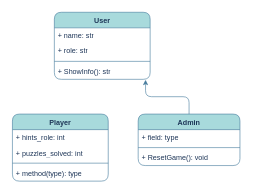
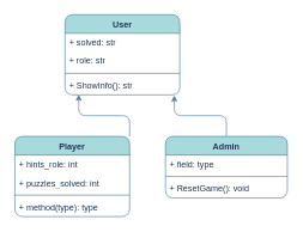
  <mxCell id="0" />
  <mxCell id="1" parent="0" />
  <mxCell id="2" value="User" style="swimlane;fontStyle=1;align=center;verticalAlign=top;childLayout=stackLayout;horizontal=1;startSize=26;horizontalStack=0;resizeParent=1;resizeParentMax=0;resizeLast=0;collapsible=1;marginBottom=0;whiteSpace=wrap;html=1;labelBackgroundColor=none;fillColor=#A8DADC;strokeColor=#457B9D;fontColor=#1D3557;rounded=1;" vertex="1" parent="1"><mxGeometry x="90" y="20" width="160" height="112" as="geometry" /></mxCell>
- <mxCell id="3" value="+ name: str" style="text;strokeColor=none;fillColor=none;align=left;verticalAlign=top;spacingLeft=4;spacingRight=4;overflow=hidden;rotatable=0;points=[[0,0.5],[1,0.5]];portConstraint=eastwest;whiteSpace=wrap;html=1;labelBackgroundColor=none;fontColor=#1D3557;rounded=1;" vertex="1" parent="2"><mxGeometry y="26" width="160" height="24" as="geometry" /></mxCell>
+ <mxCell id="3" value="+ solved: str" style="text;strokeColor=none;fillColor=none;align=left;verticalAlign=top;spacingLeft=4;spacingRight=4;overflow=hidden;rotatable=0;points=[[0,0.5],[1,0.5]];portConstraint=eastwest;whiteSpace=wrap;html=1;labelBackgroundColor=none;fontColor=#1D3557;rounded=1;" vertex="1" parent="2"><mxGeometry y="26" width="160" height="24" as="geometry" /></mxCell>
  <mxCell id="4" value="+ role: str" style="text;strokeColor=none;fillColor=none;align=left;verticalAlign=top;spacingLeft=4;spacingRight=4;overflow=hidden;rotatable=0;points=[[0,0.5],[1,0.5]];portConstraint=eastwest;whiteSpace=wrap;html=1;labelBackgroundColor=none;fontColor=#1D3557;rounded=1;" vertex="1" parent="2"><mxGeometry y="50" width="160" height="28" as="geometry" /></mxCell>
  <mxCell id="5" value="" style="line;strokeWidth=1;fillColor=none;align=left;verticalAlign=middle;spacingTop=-1;spacingLeft=3;spacingRight=3;rotatable=0;labelPosition=right;points=[];portConstraint=eastwest;strokeColor=#457B9D;labelBackgroundColor=none;fontColor=#1D3557;rounded=1;" vertex="1" parent="2"><mxGeometry y="78" width="160" height="8" as="geometry" /></mxCell>
  <mxCell id="6" value="+ ShowInfo(): str" style="text;strokeColor=none;fillColor=none;align=left;verticalAlign=top;spacingLeft=4;spacingRight=4;overflow=hidden;rotatable=0;points=[[0,0.5],[1,0.5]];portConstraint=eastwest;whiteSpace=wrap;html=1;labelBackgroundColor=none;fontColor=#1D3557;rounded=1;" vertex="1" parent="2"><mxGeometry y="86" width="160" height="26" as="geometry" /></mxCell>
  <mxCell id="7" value="Admin" style="swimlane;fontStyle=1;align=center;verticalAlign=top;childLayout=stackLayout;horizontal=1;startSize=26;horizontalStack=0;resizeParent=1;resizeParentMax=0;resizeLast=0;collapsible=1;marginBottom=0;whiteSpace=wrap;html=1;labelBackgroundColor=none;fillColor=#A8DADC;strokeColor=#457B9D;fontColor=#1D3557;rounded=1;" vertex="1" parent="1"><mxGeometry x="230" y="190" width="170" height="86" as="geometry" /></mxCell>
  <mxCell id="8" value="+ field: type" style="text;strokeColor=none;fillColor=none;align=left;verticalAlign=top;spacingLeft=4;spacingRight=4;overflow=hidden;rotatable=0;points=[[0,0.5],[1,0.5]];portConstraint=eastwest;whiteSpace=wrap;html=1;labelBackgroundColor=none;fontColor=#1D3557;rounded=1;" vertex="1" parent="7"><mxGeometry y="26" width="170" height="26" as="geometry" /></mxCell>
  <mxCell id="9" value="" style="line;strokeWidth=1;fillColor=none;align=left;verticalAlign=middle;spacingTop=-1;spacingLeft=3;spacingRight=3;rotatable=0;labelPosition=right;points=[];portConstraint=eastwest;strokeColor=#457B9D;labelBackgroundColor=none;fontColor=#1D3557;rounded=1;" vertex="1" parent="7"><mxGeometry y="52" width="170" height="8" as="geometry" /></mxCell>
  <mxCell id="10" value="+ ResetGame(): void" style="text;strokeColor=none;fillColor=none;align=left;verticalAlign=top;spacingLeft=4;spacingRight=4;overflow=hidden;rotatable=0;points=[[0,0.5],[1,0.5]];portConstraint=eastwest;whiteSpace=wrap;html=1;labelBackgroundColor=none;fontColor=#1D3557;rounded=1;" vertex="1" parent="7"><mxGeometry y="60" width="170" height="26" as="geometry" /></mxCell>
+ <mxCell id="11" style="edgeStyle=orthogonalEdgeStyle;rounded=1;orthogonalLoop=1;jettySize=auto;html=1;exitX=1;exitY=0;exitDx=0;exitDy=0;entryX=0.119;entryY=0.985;entryDx=0;entryDy=0;entryPerimeter=0;labelBackgroundColor=none;strokeColor=#457B9D;fontColor=default;" edge="1" parent="1" source="12" target="6"><mxGeometry relative="1" as="geometry"><mxPoint x="180.154" y="150" as="targetPoint" /></mxGeometry></mxCell>
  <mxCell id="12" value="Player" style="swimlane;fontStyle=1;align=center;verticalAlign=top;childLayout=stackLayout;horizontal=1;startSize=26;horizontalStack=0;resizeParent=1;resizeParentMax=0;resizeLast=0;collapsible=1;marginBottom=0;whiteSpace=wrap;html=1;labelBackgroundColor=none;fillColor=#A8DADC;strokeColor=#457B9D;fontColor=#1D3557;rounded=1;" vertex="1" parent="1"><mxGeometry x="20" y="190" width="160" height="112" as="geometry"><mxRectangle x="425" y="-796" width="70" height="30" as="alternateBounds" /></mxGeometry></mxCell>
  <mxCell id="13" value="+ hints_role: int&lt;div&gt;&lt;br&gt;&lt;/div&gt;" style="text;strokeColor=none;fillColor=none;align=left;verticalAlign=top;spacingLeft=4;spacingRight=4;overflow=hidden;rotatable=0;points=[[0,0.5],[1,0.5]];portConstraint=eastwest;whiteSpace=wrap;html=1;labelBackgroundColor=none;fontColor=#1D3557;rounded=1;" vertex="1" parent="12"><mxGeometry y="26" width="160" height="26" as="geometry" /></mxCell>
  <mxCell id="14" value="+ puzzles_solved: int" style="text;strokeColor=none;fillColor=none;align=left;verticalAlign=top;spacingLeft=4;spacingRight=4;overflow=hidden;rotatable=0;points=[[0,0.5],[1,0.5]];portConstraint=eastwest;whiteSpace=wrap;html=1;labelBackgroundColor=none;fontColor=#1D3557;rounded=1;" vertex="1" parent="12"><mxGeometry y="52" width="160" height="26" as="geometry" /></mxCell>
  <mxCell id="15" value="" style="line;strokeWidth=1;fillColor=none;align=left;verticalAlign=middle;spacingTop=-1;spacingLeft=3;spacingRight=3;rotatable=0;labelPosition=right;points=[];portConstraint=eastwest;strokeColor=#457B9D;labelBackgroundColor=none;fontColor=#1D3557;rounded=1;" vertex="1" parent="12"><mxGeometry y="78" width="160" height="8" as="geometry" /></mxCell>
  <mxCell id="16" value="+ method(type): type" style="text;strokeColor=none;fillColor=none;align=left;verticalAlign=top;spacingLeft=4;spacingRight=4;overflow=hidden;rotatable=0;points=[[0,0.5],[1,0.5]];portConstraint=eastwest;whiteSpace=wrap;html=1;labelBackgroundColor=none;fontColor=#1D3557;rounded=1;" vertex="1" parent="12"><mxGeometry y="86" width="160" height="26" as="geometry" /></mxCell>
  <mxCell id="17" style="edgeStyle=orthogonalEdgeStyle;rounded=1;orthogonalLoop=1;jettySize=auto;html=1;entryX=0.952;entryY=1.035;entryDx=0;entryDy=0;entryPerimeter=0;labelBackgroundColor=none;strokeColor=#457B9D;fontColor=default;" edge="1" parent="1" source="7" target="6"><mxGeometry relative="1" as="geometry" /></mxCell>
